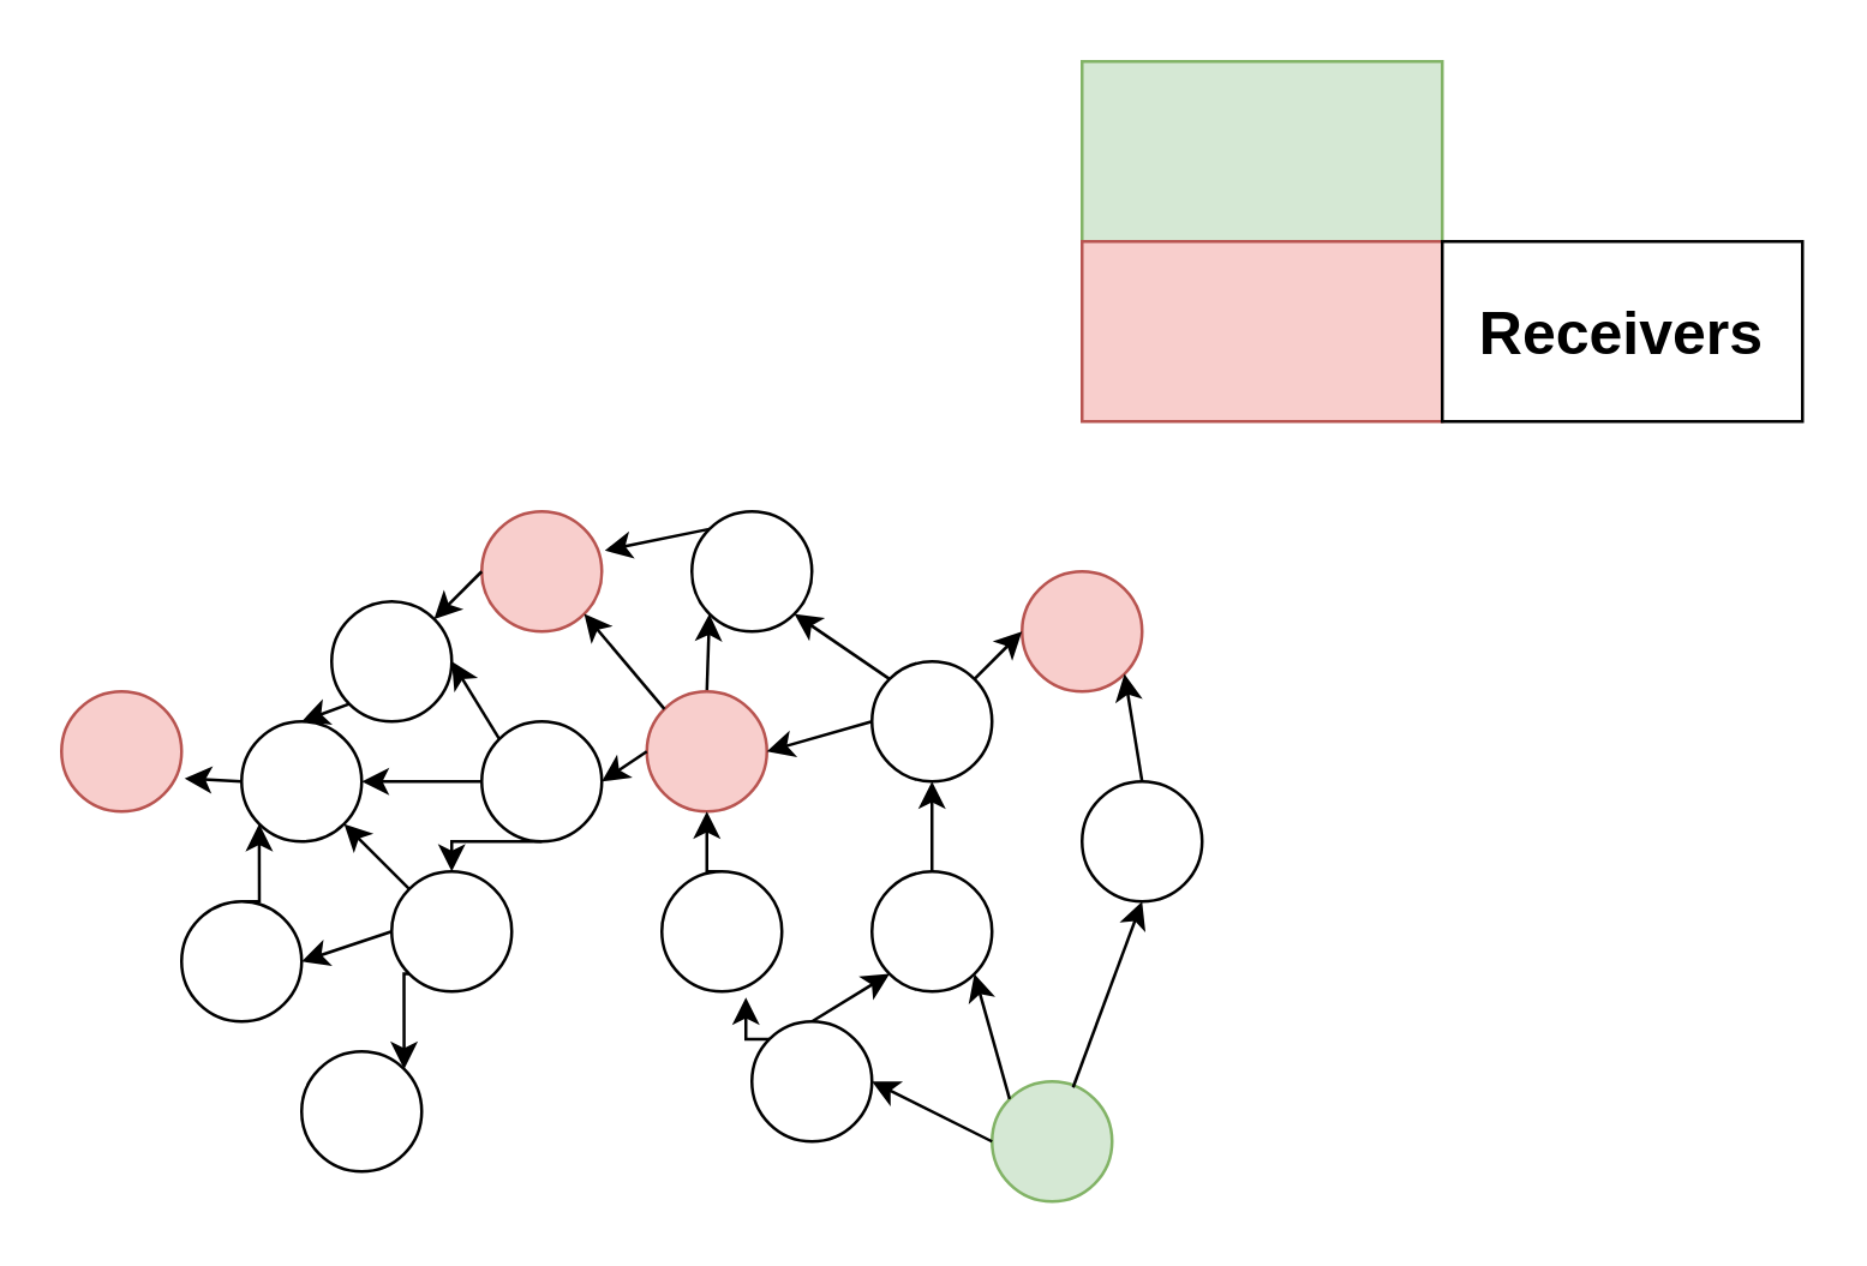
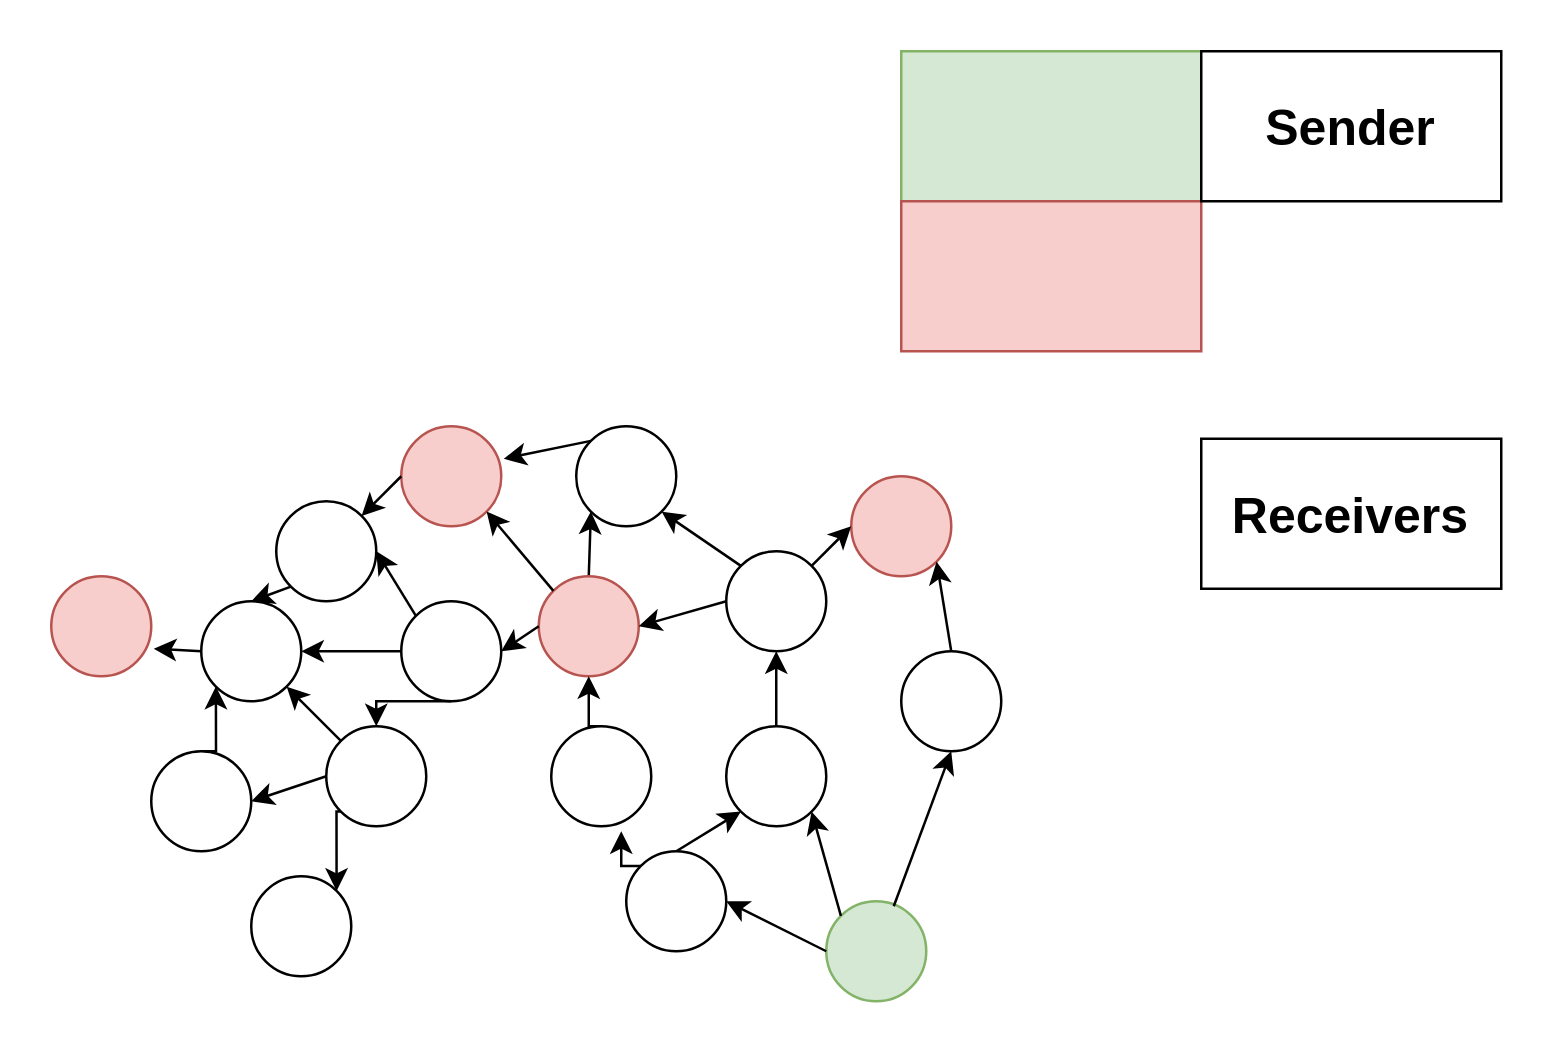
  <mxCell id="0" />
  <mxCell id="1" parent="0" />
  <mxCell id="2" style="edgeStyle=orthogonalEdgeStyle;rounded=0;orthogonalLoop=1;jettySize=auto;html=1;exitX=0.5;exitY=0;exitDx=0;exitDy=0;entryX=0;entryY=1;entryDx=0;entryDy=0;" edge="1" parent="1" source="3" target="17"><mxGeometry relative="1" as="geometry" /></mxCell>
  <mxCell id="3" value="" style="ellipse;whiteSpace=wrap;html=1;aspect=fixed;fillColor=#f8cecc;strokeColor=#b85450;" vertex="1" parent="1"><mxGeometry x="215" y="230" width="40" height="40" as="geometry" /></mxCell>
  <mxCell id="4" style="edgeStyle=orthogonalEdgeStyle;rounded=0;orthogonalLoop=1;jettySize=auto;html=1;exitX=0;exitY=0.5;exitDx=0;exitDy=0;entryX=1;entryY=0.5;entryDx=0;entryDy=0;" edge="1" parent="1" source="5" target="13"><mxGeometry relative="1" as="geometry" /></mxCell>
  <mxCell id="5" value="" style="ellipse;whiteSpace=wrap;html=1;aspect=fixed;" vertex="1" parent="1"><mxGeometry x="160" y="240" width="40" height="40" as="geometry" /></mxCell>
  <mxCell id="6" style="edgeStyle=orthogonalEdgeStyle;rounded=0;orthogonalLoop=1;jettySize=auto;html=1;exitX=0.5;exitY=0;exitDx=0;exitDy=0;entryX=0;entryY=1;entryDx=0;entryDy=0;" edge="1" parent="1" source="7" target="13"><mxGeometry relative="1" as="geometry" /></mxCell>
  <mxCell id="7" value="" style="ellipse;whiteSpace=wrap;html=1;aspect=fixed;" vertex="1" parent="1"><mxGeometry x="60" y="300" width="40" height="40" as="geometry" /></mxCell>
  <mxCell id="8" value="" style="ellipse;whiteSpace=wrap;html=1;aspect=fixed;" vertex="1" parent="1"><mxGeometry x="290" y="290" width="40" height="40" as="geometry" /></mxCell>
  <mxCell id="9" style="edgeStyle=orthogonalEdgeStyle;rounded=0;orthogonalLoop=1;jettySize=auto;html=1;exitX=0;exitY=1;exitDx=0;exitDy=0;entryX=1;entryY=0;entryDx=0;entryDy=0;" edge="1" parent="1" source="10" target="15"><mxGeometry relative="1" as="geometry" /></mxCell>
  <mxCell id="10" value="" style="ellipse;whiteSpace=wrap;html=1;aspect=fixed;" vertex="1" parent="1"><mxGeometry x="130" y="290" width="40" height="40" as="geometry" /></mxCell>
  <mxCell id="11" style="edgeStyle=orthogonalEdgeStyle;rounded=0;orthogonalLoop=1;jettySize=auto;html=1;exitX=0.5;exitY=0;exitDx=0;exitDy=0;entryX=0.5;entryY=1;entryDx=0;entryDy=0;" edge="1" parent="1" source="12" target="3"><mxGeometry relative="1" as="geometry" /></mxCell>
  <mxCell id="12" value="" style="ellipse;whiteSpace=wrap;html=1;aspect=fixed;" vertex="1" parent="1"><mxGeometry x="220" y="290" width="40" height="40" as="geometry" /></mxCell>
  <mxCell id="13" value="" style="ellipse;whiteSpace=wrap;html=1;aspect=fixed;" vertex="1" parent="1"><mxGeometry x="80" y="240" width="40" height="40" as="geometry" /></mxCell>
  <mxCell id="14" value="" style="ellipse;whiteSpace=wrap;html=1;aspect=fixed;" vertex="1" parent="1"><mxGeometry x="110" y="200" width="40" height="40" as="geometry" /></mxCell>
  <mxCell id="15" value="" style="ellipse;whiteSpace=wrap;html=1;aspect=fixed;" vertex="1" parent="1"><mxGeometry x="100" y="350" width="40" height="40" as="geometry" /></mxCell>
  <mxCell id="16" value="" style="ellipse;whiteSpace=wrap;html=1;aspect=fixed;fillColor=#f8cecc;strokeColor=#b85450;" vertex="1" parent="1"><mxGeometry x="160" y="170" width="40" height="40" as="geometry" /></mxCell>
  <mxCell id="17" value="" style="ellipse;whiteSpace=wrap;html=1;aspect=fixed;" vertex="1" parent="1"><mxGeometry x="230" y="170" width="40" height="40" as="geometry" /></mxCell>
  <mxCell id="18" value="" style="ellipse;whiteSpace=wrap;html=1;aspect=fixed;fillColor=#f8cecc;strokeColor=#b85450;" vertex="1" parent="1"><mxGeometry x="340" y="190" width="40" height="40" as="geometry" /></mxCell>
  <mxCell id="19" value="" style="ellipse;whiteSpace=wrap;html=1;aspect=fixed;" vertex="1" parent="1"><mxGeometry x="290" y="220" width="40" height="40" as="geometry" /></mxCell>
  <mxCell id="20" value="" style="ellipse;whiteSpace=wrap;html=1;aspect=fixed;" vertex="1" parent="1"><mxGeometry x="360" y="260" width="40" height="40" as="geometry" /></mxCell>
  <mxCell id="21" style="edgeStyle=orthogonalEdgeStyle;rounded=0;orthogonalLoop=1;jettySize=auto;html=1;exitX=0;exitY=0;exitDx=0;exitDy=0;entryX=0.7;entryY=1.05;entryDx=0;entryDy=0;entryPerimeter=0;" edge="1" parent="1" source="22" target="12"><mxGeometry relative="1" as="geometry" /></mxCell>
  <mxCell id="22" value="" style="ellipse;whiteSpace=wrap;html=1;aspect=fixed;" vertex="1" parent="1"><mxGeometry x="250" y="340" width="40" height="40" as="geometry" /></mxCell>
  <mxCell id="23" value="" style="ellipse;whiteSpace=wrap;html=1;aspect=fixed;fillColor=#f8cecc;strokeColor=#b85450;" vertex="1" parent="1"><mxGeometry x="20" y="230" width="40" height="40" as="geometry" /></mxCell>
  <mxCell id="24" value="" style="ellipse;whiteSpace=wrap;html=1;aspect=fixed;fillColor=#d5e8d4;strokeColor=#82b366;" vertex="1" parent="1"><mxGeometry x="330" y="360" width="40" height="40" as="geometry" /></mxCell>
  <mxCell id="25" value="" style="rounded=0;whiteSpace=wrap;html=1;fillColor=#d5e8d4;strokeColor=#82b366;" vertex="1" parent="1"><mxGeometry x="360" y="20" width="120" height="60" as="geometry" /></mxCell>
  <mxCell id="26" value="" style="rounded=0;whiteSpace=wrap;html=1;fillColor=#f8cecc;strokeColor=#b85450;" vertex="1" parent="1"><mxGeometry x="360" y="80" width="120" height="60" as="geometry" /></mxCell>
- <mxCell id="28" value="&lt;font style=&quot;font-size: 20px&quot;&gt;&lt;b&gt;Receivers&lt;/b&gt;&lt;/font&gt;" style="rounded=0;whiteSpace=wrap;html=1;" vertex="1" parent="1"><mxGeometry x="480" y="80" width="120" height="60" as="geometry" /></mxCell>
+ <mxCell id="27" value="&lt;font style=&quot;font-size: 20px&quot;&gt;&lt;b&gt;Sender&lt;/b&gt;&lt;/font&gt;" style="rounded=0;whiteSpace=wrap;html=1;" vertex="1" parent="1"><mxGeometry x="480" y="20" width="120" height="60" as="geometry" /></mxCell>
+ <mxCell id="28" value="&lt;font style=&quot;font-size: 20px&quot;&gt;&lt;b&gt;Receivers&lt;/b&gt;&lt;/font&gt;" style="rounded=0;whiteSpace=wrap;html=1;" vertex="1" parent="1"><mxGeometry x="480" y="175" width="120" height="60" as="geometry" /></mxCell>
  <mxCell id="29" value="" style="endArrow=classic;html=1;exitX=0.675;exitY=0.05;exitDx=0;exitDy=0;exitPerimeter=0;entryX=0.5;entryY=1;entryDx=0;entryDy=0;" edge="1" parent="1" source="24" target="20"><mxGeometry width="50" height="50" relative="1" as="geometry"><mxPoint x="400" y="355" as="sourcePoint" /><mxPoint x="450" y="305" as="targetPoint" /></mxGeometry></mxCell>
  <mxCell id="30" value="" style="endArrow=classic;html=1;exitX=0;exitY=0;exitDx=0;exitDy=0;entryX=1;entryY=1;entryDx=0;entryDy=0;" edge="1" parent="1" source="24" target="8"><mxGeometry width="50" height="50" relative="1" as="geometry"><mxPoint x="430" y="380" as="sourcePoint" /><mxPoint x="453" y="318" as="targetPoint" /></mxGeometry></mxCell>
  <mxCell id="31" value="" style="endArrow=classic;html=1;exitX=0;exitY=0.5;exitDx=0;exitDy=0;entryX=1;entryY=0.5;entryDx=0;entryDy=0;" edge="1" parent="1" source="24" target="22"><mxGeometry width="50" height="50" relative="1" as="geometry"><mxPoint x="367" y="372" as="sourcePoint" /><mxPoint x="290" y="369" as="targetPoint" /></mxGeometry></mxCell>
  <mxCell id="32" value="" style="endArrow=classic;html=1;exitX=0.5;exitY=0;exitDx=0;exitDy=0;entryX=0.5;entryY=1;entryDx=0;entryDy=0;" edge="1" parent="1" source="8" target="19"><mxGeometry width="50" height="50" relative="1" as="geometry"><mxPoint x="345.858" y="375.858" as="sourcePoint" /><mxPoint x="334.142" y="334.142" as="targetPoint" /></mxGeometry></mxCell>
  <mxCell id="33" value="" style="endArrow=classic;html=1;exitX=1;exitY=0;exitDx=0;exitDy=0;entryX=0;entryY=0.5;entryDx=0;entryDy=0;" edge="1" parent="1" source="19" target="18"><mxGeometry width="50" height="50" relative="1" as="geometry"><mxPoint x="320" y="300" as="sourcePoint" /><mxPoint x="320" y="270" as="targetPoint" /></mxGeometry></mxCell>
  <mxCell id="34" value="" style="endArrow=classic;html=1;exitX=0.5;exitY=0;exitDx=0;exitDy=0;entryX=1;entryY=1;entryDx=0;entryDy=0;" edge="1" parent="1" source="20" target="18"><mxGeometry width="50" height="50" relative="1" as="geometry"><mxPoint x="334.142" y="235.858" as="sourcePoint" /><mxPoint x="350" y="220" as="targetPoint" /></mxGeometry></mxCell>
  <mxCell id="35" value="" style="endArrow=classic;html=1;exitX=0;exitY=0.5;exitDx=0;exitDy=0;entryX=1;entryY=0.5;entryDx=0;entryDy=0;" edge="1" parent="1" source="19" target="3"><mxGeometry width="50" height="50" relative="1" as="geometry"><mxPoint x="320" y="300" as="sourcePoint" /><mxPoint x="320" y="270" as="targetPoint" /></mxGeometry></mxCell>
  <mxCell id="36" value="" style="endArrow=classic;html=1;exitX=0;exitY=0;exitDx=0;exitDy=0;entryX=1;entryY=1;entryDx=0;entryDy=0;" edge="1" parent="1" source="19" target="17"><mxGeometry width="50" height="50" relative="1" as="geometry"><mxPoint x="300" y="250" as="sourcePoint" /><mxPoint x="265" y="260" as="targetPoint" /></mxGeometry></mxCell>
  <mxCell id="37" value="" style="endArrow=classic;html=1;exitX=0;exitY=0;exitDx=0;exitDy=0;entryX=1.025;entryY=0.325;entryDx=0;entryDy=0;entryPerimeter=0;" edge="1" parent="1" source="17" target="16"><mxGeometry width="50" height="50" relative="1" as="geometry"><mxPoint x="40" y="130" as="sourcePoint" /><mxPoint x="90" y="130" as="targetPoint" /></mxGeometry></mxCell>
  <mxCell id="38" value="" style="endArrow=classic;html=1;exitX=0;exitY=0;exitDx=0;exitDy=0;entryX=1;entryY=1;entryDx=0;entryDy=0;" edge="1" parent="1" source="3" target="16"><mxGeometry width="50" height="50" relative="1" as="geometry"><mxPoint x="0" y="140" as="sourcePoint" /><mxPoint x="50" y="90" as="targetPoint" /></mxGeometry></mxCell>
  <mxCell id="39" value="" style="endArrow=classic;html=1;exitX=0;exitY=0.5;exitDx=0;exitDy=0;entryX=1;entryY=0;entryDx=0;entryDy=0;" edge="1" parent="1" source="16" target="14"><mxGeometry width="50" height="50" relative="1" as="geometry"><mxPoint x="245.858" y="185.858" as="sourcePoint" /><mxPoint x="211" y="193" as="targetPoint" /></mxGeometry></mxCell>
  <mxCell id="40" value="" style="endArrow=classic;html=1;exitX=0;exitY=0;exitDx=0;exitDy=0;entryX=1;entryY=0.5;entryDx=0;entryDy=0;" edge="1" parent="1" source="5" target="14"><mxGeometry width="50" height="50" relative="1" as="geometry"><mxPoint x="170" y="200" as="sourcePoint" /><mxPoint x="154.142" y="215.858" as="targetPoint" /></mxGeometry></mxCell>
  <mxCell id="41" value="" style="endArrow=classic;html=1;exitX=0;exitY=0.5;exitDx=0;exitDy=0;entryX=1;entryY=0.5;entryDx=0;entryDy=0;" edge="1" parent="1" source="3" target="5"><mxGeometry width="50" height="50" relative="1" as="geometry"><mxPoint x="230.858" y="245.858" as="sourcePoint" /><mxPoint x="204.142" y="214.142" as="targetPoint" /></mxGeometry></mxCell>
  <mxCell id="42" value="" style="endArrow=classic;html=1;exitX=0;exitY=1;exitDx=0;exitDy=0;entryX=0.5;entryY=0;entryDx=0;entryDy=0;" edge="1" parent="1" source="14" target="13"><mxGeometry width="50" height="50" relative="1" as="geometry"><mxPoint x="-30" y="130" as="sourcePoint" /><mxPoint x="20" y="80" as="targetPoint" /></mxGeometry></mxCell>
  <mxCell id="43" value="" style="endArrow=classic;html=1;exitX=0;exitY=0.5;exitDx=0;exitDy=0;entryX=1.025;entryY=0.725;entryDx=0;entryDy=0;entryPerimeter=0;" edge="1" parent="1" source="13" target="23"><mxGeometry width="50" height="50" relative="1" as="geometry"><mxPoint x="-20" y="140" as="sourcePoint" /><mxPoint x="30" y="90" as="targetPoint" /></mxGeometry></mxCell>
  <mxCell id="44" value="" style="endArrow=classic;html=1;exitX=0.5;exitY=0;exitDx=0;exitDy=0;entryX=0;entryY=1;entryDx=0;entryDy=0;" edge="1" parent="1" source="22" target="8"><mxGeometry width="50" height="50" relative="1" as="geometry"><mxPoint x="340" y="390" as="sourcePoint" /><mxPoint x="300" y="370" as="targetPoint" /></mxGeometry></mxCell>
  <mxCell id="45" value="" style="endArrow=classic;html=1;exitX=0;exitY=0;exitDx=0;exitDy=0;entryX=1;entryY=1;entryDx=0;entryDy=0;" edge="1" parent="1" source="10" target="13"><mxGeometry width="50" height="50" relative="1" as="geometry"><mxPoint x="-130" y="180" as="sourcePoint" /><mxPoint x="-80" y="130" as="targetPoint" /></mxGeometry></mxCell>
  <mxCell id="46" value="" style="endArrow=classic;html=1;entryX=1;entryY=0.5;entryDx=0;entryDy=0;" edge="1" parent="1" target="7"><mxGeometry width="50" height="50" relative="1" as="geometry"><mxPoint x="130" y="310" as="sourcePoint" /><mxPoint x="124.142" y="284.142" as="targetPoint" /></mxGeometry></mxCell>
  <mxCell id="47" style="edgeStyle=orthogonalEdgeStyle;rounded=0;orthogonalLoop=1;jettySize=auto;html=1;exitX=0.5;exitY=1;exitDx=0;exitDy=0;entryX=0.5;entryY=0;entryDx=0;entryDy=0;" edge="1" parent="1" source="5" target="10"><mxGeometry relative="1" as="geometry"><mxPoint x="170" y="270" as="sourcePoint" /><mxPoint x="130" y="270" as="targetPoint" /></mxGeometry></mxCell>
